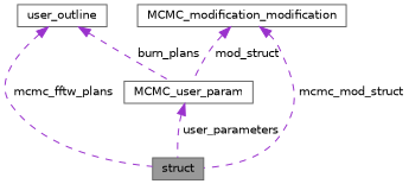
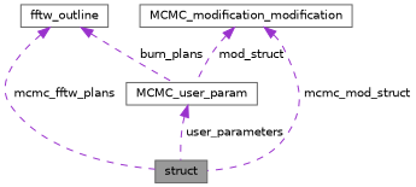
  digraph {
    node [color=gray40 fillcolor=white fontname=Helvetica fontsize=10 shape=box style=filled]
    edge [color=darkorchid3 dir=back fontname=Helvetica fontsize=10 labelfontname=Helvetica labelfontsize=10 style=dashed]
    n1 [fillcolor=grey60 fontcolor=black height=0.2 label=struct width=0.4]
-   n2 [height=0.2 label=user_outline width=0.4]
+   n2 [height=0.2 label=fftw_outline width=0.4]
    n3 [height=0.2 label=MCMC_user_param width=0.4]
    n4 [height=0.2 label=MCMC_modification_modification width=0.4]
    n2 -> n1 [label=" mcmc_fftw_plans"]
    n2 -> n3 [label=" burn_plans"]
    n3 -> n1 [label=" user_parameters"]
    n4 -> n1 [label=" mcmc_mod_struct"]
    n4 -> n3 [label=" mod_struct"]
  }
